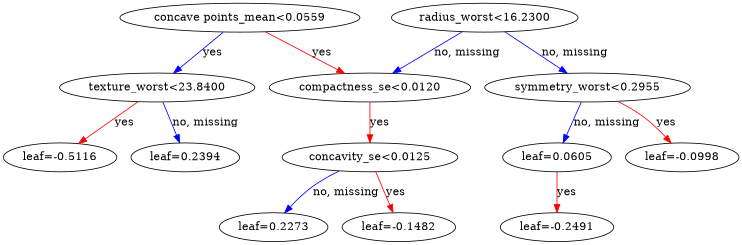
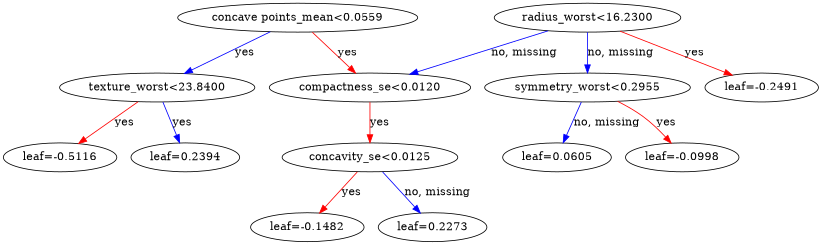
  digraph {
    rankdir=UD
    edge [color="#FF0000"]
    n1 [label="concave points_mean<0.0559"]
    n2 [label="compactness_se<0.0120"]
    n3 [label="texture_worst<23.8400"]
    n4 [label="concavity_se<0.0125"]
    n5 [label="leaf=-0.5116"]
    n6 [label="leaf=0.2394"]
    n7 [label="leaf=-0.1482"]
    n8 [label="leaf=0.2273"]
    n9 [label="radius_worst<16.2300"]
    n10 [label="leaf=-0.2491"]
    n11 [label="symmetry_worst<0.2955"]
    n12 [label="leaf=-0.0998"]
    n13 [label="leaf=0.0605"]
    n1 -> n2 [label=yes]
    n1 -> n3 [color="#0000FF" label=yes]
    n2 -> n4 [label=yes]
    n3 -> n5 [label=yes]
-   n3 -> n6 [color="#0000FF" label="no, missing"]
+   n3 -> n6 [color="#0000FF" label=yes]
    n4 -> n7 [label=yes]
    n4 -> n8 [color="#0000FF" label="no, missing"]
    n9 -> n2 [color="#0000FF" label="no, missing"]
-   n13 -> n10 [label=yes]
+   n9 -> n10 [label=yes]
    n9 -> n11 [color="#0000FF" label="no, missing"]
    n11 -> n12 [label=yes]
    n11 -> n13 [color="#0000FF" label="no, missing"]
  }
